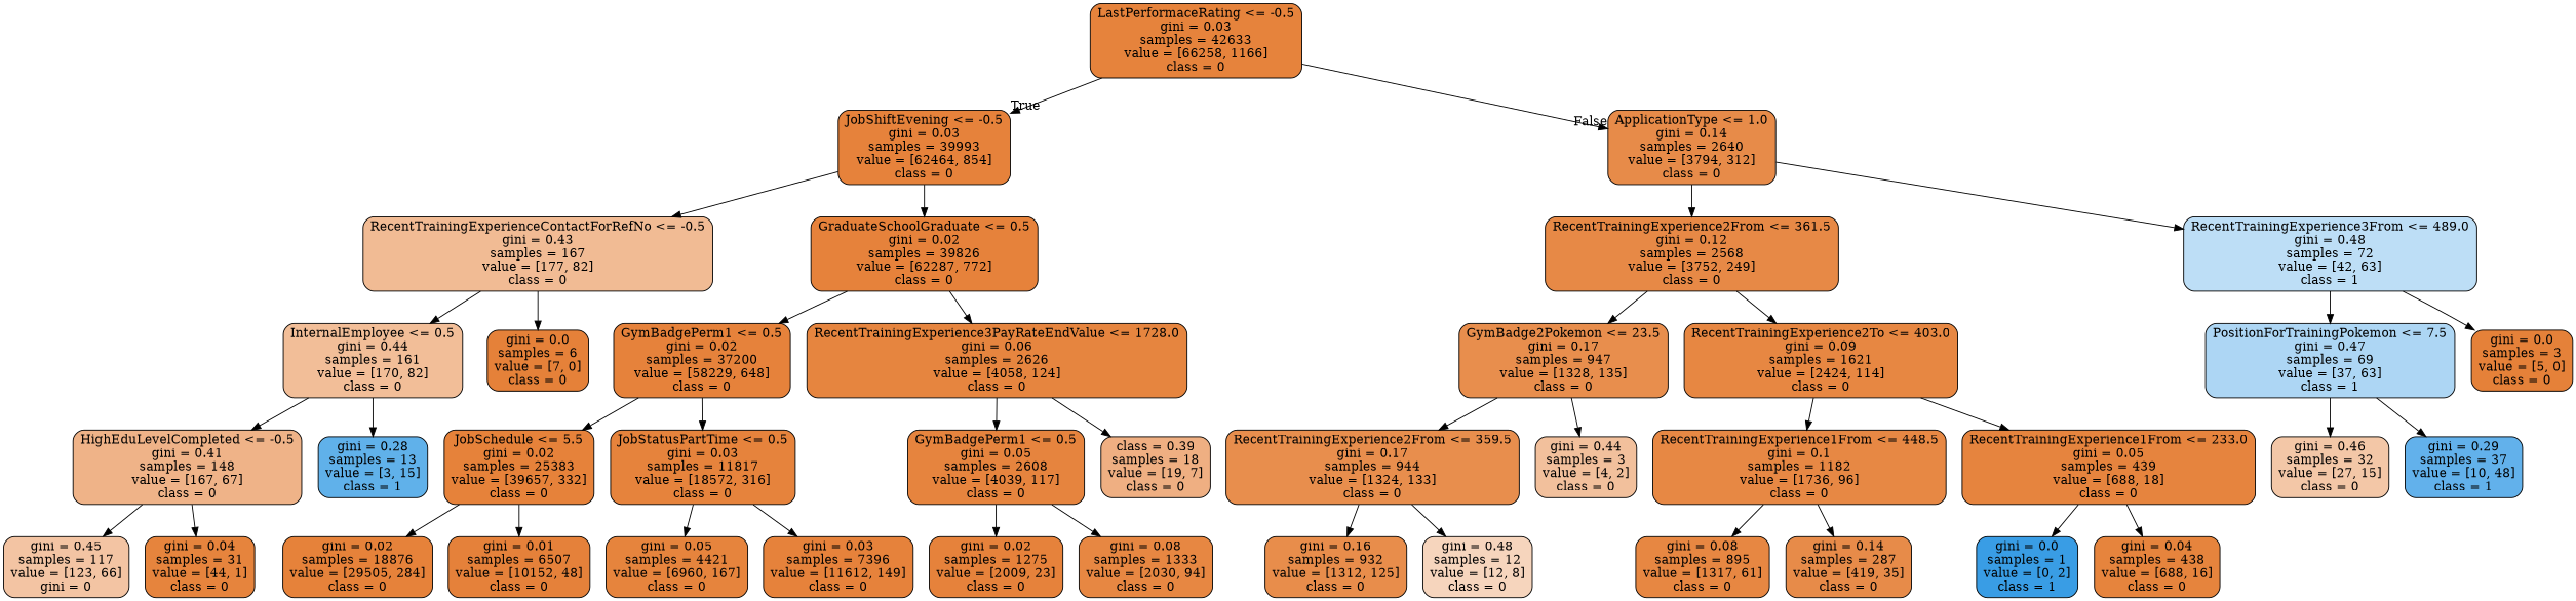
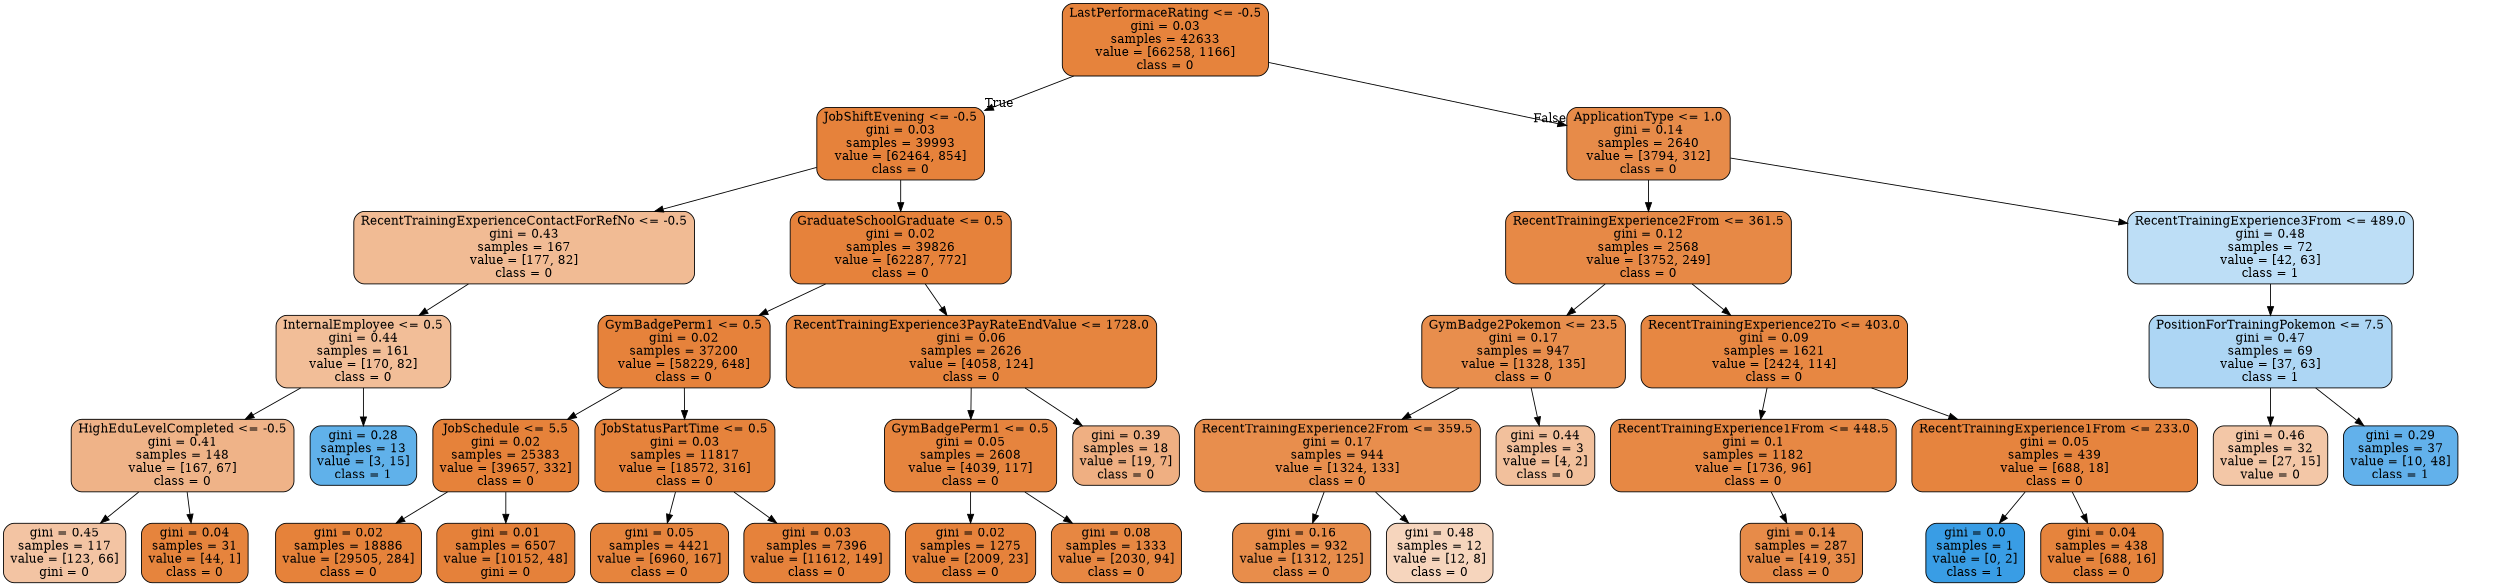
  digraph {
    fontname="DejaVu Serif"
    node [color=black fillcolor="#e58139fc" fontname="DejaVu Serif" shape=box style="filled, rounded"]
    edge [fontname="DejaVu Serif"]
    n1 [fillcolor="#e58139fb" label="LastPerformaceRating <= -0.5\ngini = 0.03\nsamples = 42633\nvalue = [66258, 1166]\nclass = 0"]
    n2 [label="JobShiftEvening <= -0.5\ngini = 0.03\nsamples = 39993\nvalue = [62464, 854]\nclass = 0"]
    n3 [fillcolor="#e58139ea" label="ApplicationType <= 1.0\ngini = 0.14\nsamples = 2640\nvalue = [3794, 312]\nclass = 0"]
    n4 [fillcolor="#e5813989" label="RecentTrainingExperienceContactForRefNo <= -0.5\ngini = 0.43\nsamples = 167\nvalue = [177, 82]\nclass = 0"]
    n5 [label="GraduateSchoolGraduate <= 0.5\ngini = 0.02\nsamples = 39826\nvalue = [62287, 772]\nclass = 0"]
    n6 [fillcolor="#e58139ee" label="RecentTrainingExperience2From <= 361.5\ngini = 0.12\nsamples = 2568\nvalue = [3752, 249]\nclass = 0"]
    n7 [fillcolor="#399de555" label="RecentTrainingExperience3From <= 489.0\ngini = 0.48\nsamples = 72\nvalue = [42, 63]\nclass = 1"]
    n8 [fillcolor="#e5813984" label="InternalEmployee <= 0.5\ngini = 0.44\nsamples = 161\nvalue = [170, 82]\nclass = 0"]
-   n9 [fillcolor="#e58139ff" label="gini = 0.0\nsamples = 6\nvalue = [7, 0]\nclass = 0"]
    n10 [label="GymBadgePerm1 <= 0.5\ngini = 0.02\nsamples = 37200\nvalue = [58229, 648]\nclass = 0"]
    n11 [fillcolor="#e58139f7" label="RecentTrainingExperience3PayRateEndValue <= 1728.0\ngini = 0.06\nsamples = 2626\nvalue = [4058, 124]\nclass = 0"]
    n12 [fillcolor="#e5813999" label="HighEduLevelCompleted <= -0.5\ngini = 0.41\nsamples = 148\nvalue = [167, 67]\nclass = 0"]
    n13 [fillcolor="#399de5cc" label="gini = 0.28\nsamples = 13\nvalue = [3, 15]\nclass = 1"]
    n14 [fillcolor="#e5813976" label="gini = 0.45\nsamples = 117\nvalue = [123, 66]\ngini = 0"]
    n15 [fillcolor="#e58139f9" label="gini = 0.04\nsamples = 31\nvalue = [44, 1]\nclass = 0"]
    n16 [fillcolor="#e58139fd" label="JobSchedule <= 5.5\ngini = 0.02\nsamples = 25383\nvalue = [39657, 332]\nclass = 0"]
    n17 [fillcolor="#e58139fb" label="JobStatusPartTime <= 0.5\ngini = 0.03\nsamples = 11817\nvalue = [18572, 316]\nclass = 0"]
    n18 [fillcolor="#e58139f8" label="GymBadgePerm1 <= 0.5\ngini = 0.05\nsamples = 2608\nvalue = [4039, 117]\nclass = 0"]
-   n19 [fillcolor="#e58139a1" label="class = 0.39\nsamples = 18\nvalue = [19, 7]\nclass = 0"]
-   n20 [fillcolor="#e58139fd" label="gini = 0.02\nsamples = 18876\nvalue = [29505, 284]\nclass = 0"]
-   n21 [fillcolor="#e58139fe" label="gini = 0.01\nsamples = 6507\nvalue = [10152, 48]\nclass = 0"]
+   n19 [fillcolor="#e58139a1" label="gini = 0.39\nsamples = 18\nvalue = [19, 7]\nclass = 0"]
+   n20 [fillcolor="#e58139fd" label="gini = 0.02\nsamples = 18886\nvalue = [29505, 284]\nclass = 0"]
+   n21 [fillcolor="#e58139fe" label="gini = 0.01\nsamples = 6507\nvalue = [10152, 48]\ngini = 0"]
    n22 [fillcolor="#e58139f9" label="gini = 0.05\nsamples = 4421\nvalue = [6960, 167]\nclass = 0"]
    n23 [label="gini = 0.03\nsamples = 7396\nvalue = [11612, 149]\nclass = 0"]
    n24 [label="gini = 0.02\nsamples = 1275\nvalue = [2009, 23]\nclass = 0"]
    n25 [fillcolor="#e58139f3" label="gini = 0.08\nsamples = 1333\nvalue = [2030, 94]\nclass = 0"]
    n26 [fillcolor="#e58139e5" label="GymBadge2Pokemon <= 23.5\ngini = 0.17\nsamples = 947\nvalue = [1328, 135]\nclass = 0"]
    n27 [fillcolor="#e58139f3" label="RecentTrainingExperience2To <= 403.0\ngini = 0.09\nsamples = 1621\nvalue = [2424, 114]\nclass = 0"]
    n28 [fillcolor="#399de569" label="PositionForTrainingPokemon <= 7.5\ngini = 0.47\nsamples = 69\nvalue = [37, 63]\nclass = 1"]
-   n29 [fillcolor="#e58139ff" label="gini = 0.0\nsamples = 3\nvalue = [5, 0]\nclass = 0"]
    n30 [fillcolor="#e58139e5" label="RecentTrainingExperience2From <= 359.5\ngini = 0.17\nsamples = 944\nvalue = [1324, 133]\nclass = 0"]
    n31 [fillcolor="#e581397f" label="gini = 0.44\nsamples = 3\nvalue = [4, 2]\nclass = 0"]
    n32 [fillcolor="#e58139f1" label="RecentTrainingExperience1From <= 448.5\ngini = 0.1\nsamples = 1182\nvalue = [1736, 96]\nclass = 0"]
    n33 [fillcolor="#e58139f8" label="RecentTrainingExperience1From <= 233.0\ngini = 0.05\nsamples = 439\nvalue = [688, 18]\nclass = 0"]
    n34 [fillcolor="#e58139e7" label="gini = 0.16\nsamples = 932\nvalue = [1312, 125]\nclass = 0"]
    n35 [fillcolor="#e5813955" label="gini = 0.48\nsamples = 12\nvalue = [12, 8]\nclass = 0"]
-   n36 [fillcolor="#e58139f3" label="gini = 0.08\nsamples = 895\nvalue = [1317, 61]\nclass = 0"]
    n37 [fillcolor="#e58139ea" label="gini = 0.14\nsamples = 287\nvalue = [419, 35]\nclass = 0"]
    n38 [fillcolor="#399de5ff" label="gini = 0.0\nsamples = 1\nvalue = [0, 2]\nclass = 1"]
    n39 [fillcolor="#e58139f9" label="gini = 0.04\nsamples = 438\nvalue = [688, 16]\nclass = 0"]
-   n40 [fillcolor="#e5813971" label="gini = 0.46\nsamples = 32\nvalue = [27, 15]\nclass = 0"]
+   n40 [fillcolor="#e5813971" label="gini = 0.46\nsamples = 32\nvalue = [27, 15]\nvalue = 0"]
    n41 [fillcolor="#399de5ca" label="gini = 0.29\nsamples = 37\nvalue = [10, 48]\nclass = 1"]
    n1 -> n2 [headlabel=True labelangle=45 labeldistance=2.5]
    n1 -> n3 [headlabel=False labelangle=-45 labeldistance=2.5]
    n2 -> n4
    n2 -> n5
    n3 -> n6
    n3 -> n7
    n4 -> n8
-   n4 -> n9
    n5 -> n10
    n5 -> n11
    n6 -> n26
    n6 -> n27
    n7 -> n28
-   n7 -> n29
    n8 -> n12
    n8 -> n13
    n10 -> n16
    n10 -> n17
    n11 -> n18
    n11 -> n19
    n12 -> n14
    n12 -> n15
    n16 -> n20
    n16 -> n21
    n17 -> n22
    n17 -> n23
    n18 -> n24
    n18 -> n25
    n26 -> n30
    n26 -> n31
    n27 -> n32
    n27 -> n33
    n28 -> n40
    n28 -> n41
    n30 -> n34
    n30 -> n35
-   n32 -> n36
    n32 -> n37
    n33 -> n38
    n33 -> n39
  }
